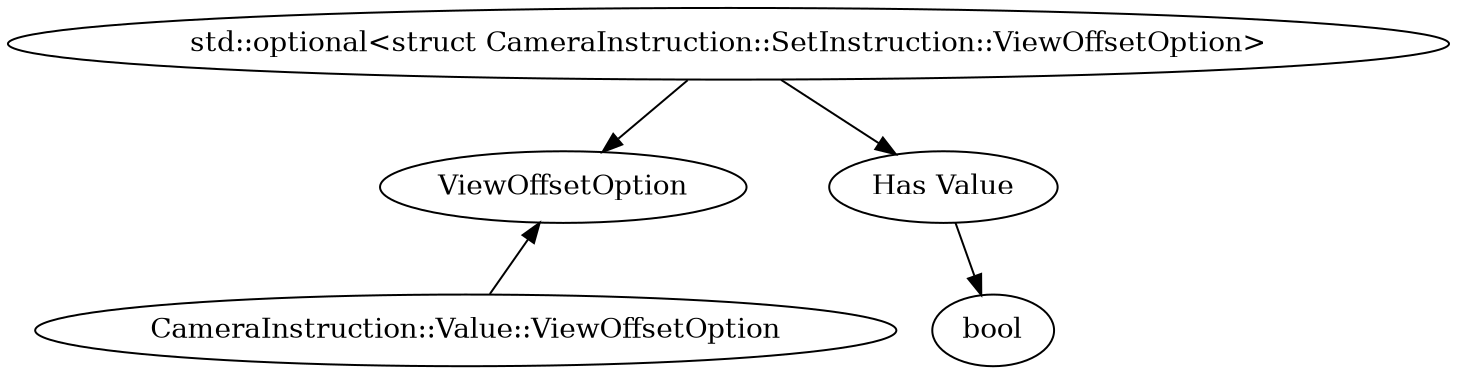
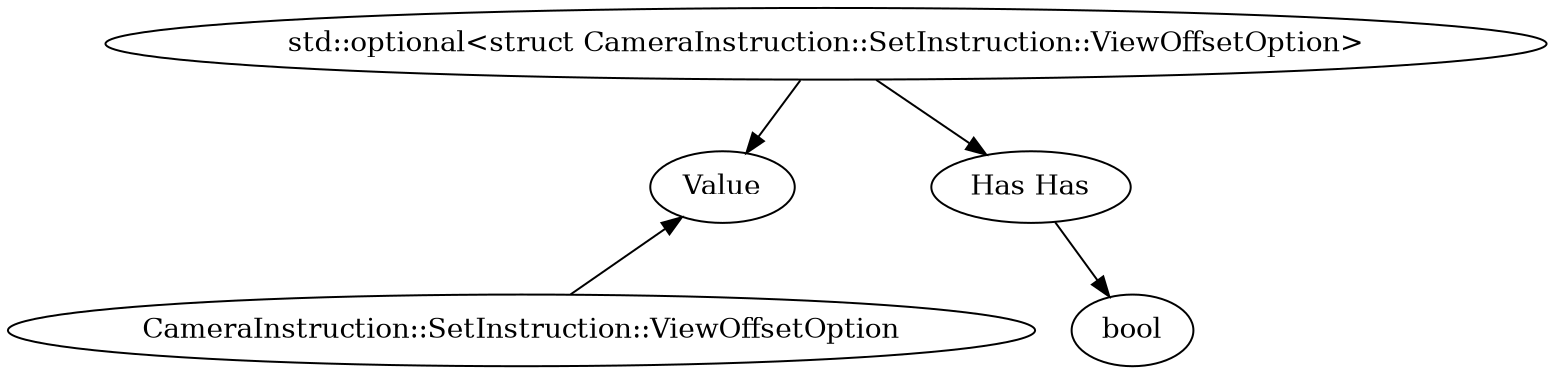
  digraph {
    rankdir=TB
    n1 [label=bool]
-   n2 [label="CameraInstruction::Value::ViewOffsetOption"]
-   n3 [label=ViewOffsetOption]
+   n2 [label="CameraInstruction::SetInstruction::ViewOffsetOption"]
+   n3 [label=Value]
    n4 [label="std::optional<struct CameraInstruction::SetInstruction::ViewOffsetOption>"]
-   n5 [label="Has Value"]
+   n5 [label="Has Has"]
    subgraph sub_1 {
      rank=max
      n1
      n2
    }
    n2 -> n3
    n4 -> n3
    n4 -> n5
    n5 -> n1
  }
